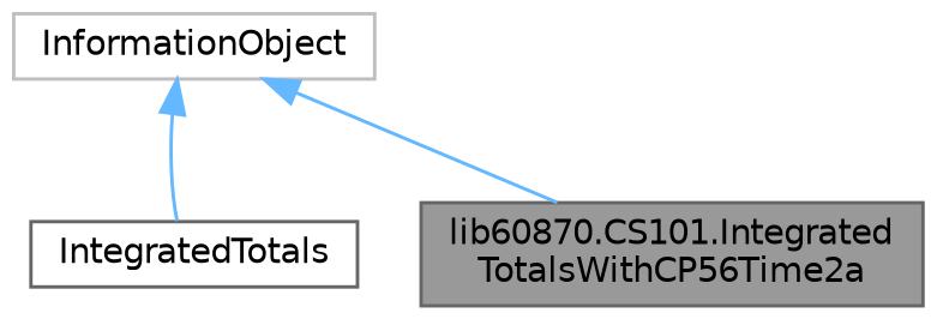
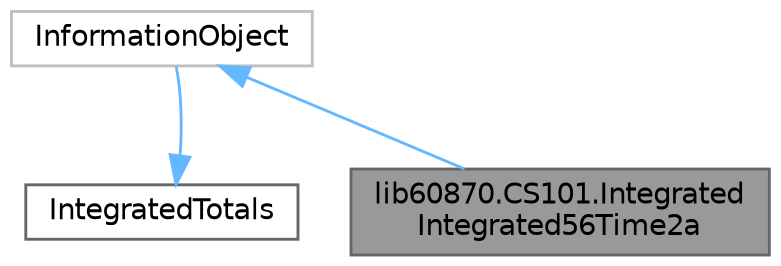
  digraph {
    node [color=gray40 fillcolor=white fontname=Helvetica fontsize=10 shape=box style=filled]
    edge [color=steelblue1 dir=back fontname=Helvetica fontsize=10 labelfontname=Helvetica labelfontsize=10 style=solid]
-   n1 [fillcolor=grey60 fontcolor=black height=0.2 label="lib60870.CS101.Integrated\lTotalsWithCP56Time2a" width=0.4]
+   n1 [fillcolor=grey60 fontcolor=black height=0.2 label="lib60870.CS101.Integrated\lIntegrated56Time2a" width=0.4]
    n2 [height=0.2 label=IntegratedTotals width=0.4]
    n3 [color=grey75 height=0.2 label=InformationObject width=0.4]
    n3 -> n1
-   n3 -> n2
+   n2 -> n3
  }
